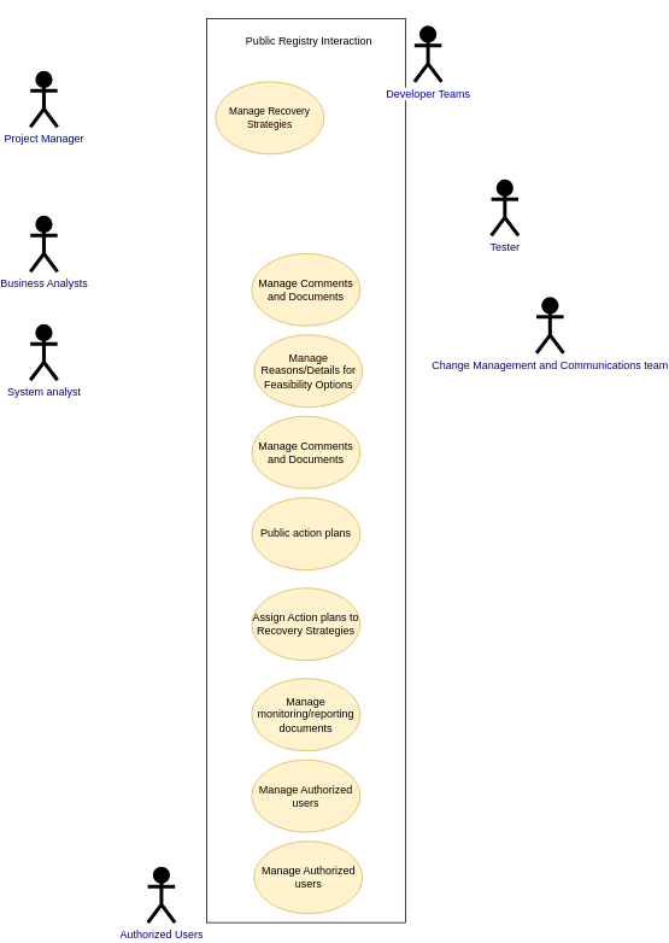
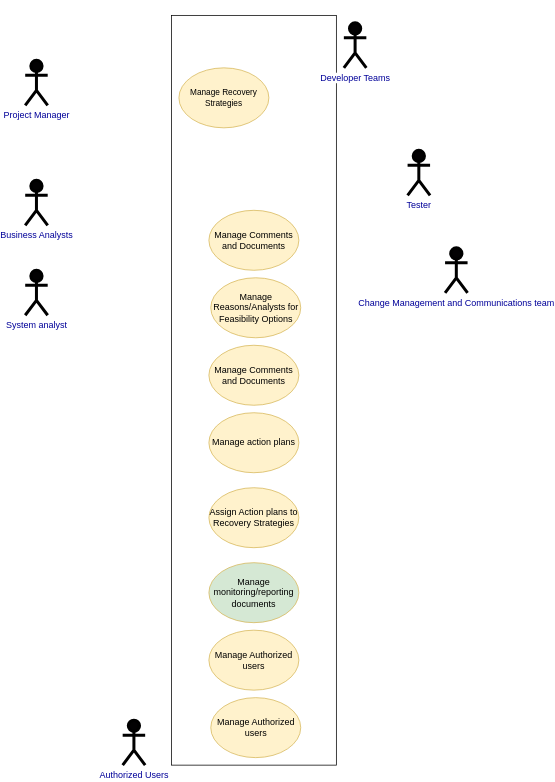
  <mxCell id="0" />
  <mxCell id="1" parent="0" />
  <mxCell id="2" value="" style="rounded=0;whiteSpace=wrap;html=1;fillColor=default;" parent="1" vertex="1"><mxGeometry x="215" y="20" width="220" height="1000" as="geometry" /></mxCell>
  <mxCell id="3" value="Manage Comments and Documents" style="ellipse;whiteSpace=wrap;html=1;fillColor=#fff2cc;strokeColor=#d6b656;" parent="1" vertex="1"><mxGeometry x="265" y="280" width="120" height="80" as="geometry" /></mxCell>
  <mxCell id="4" value="&lt;span style=&quot;font-size: 11px;&quot;&gt;Manage Recovery Strategies&lt;/span&gt;" style="ellipse;whiteSpace=wrap;html=1;fillColor=#fff2cc;strokeColor=#d6b656;" parent="1" vertex="1"><mxGeometry x="225" y="90" width="120" height="80" as="geometry" /></mxCell>
- <mxCell id="5" value="Public Registry Interaction" style="text;html=1;align=center;verticalAlign=middle;resizable=0;points=[];autosize=1;strokeColor=none;fillColor=none;" parent="1" vertex="1"><mxGeometry x="247.5" y="30" width="160" height="30" as="geometry" /></mxCell>
  <mxCell id="6" value="Project Manager" style="shape=umlActor;verticalLabelPosition=bottom;labelBackgroundColor=#ffffff;verticalAlign=top;html=1;strokeWidth=4;fillColor=#030203;strokeColor=#000000;fontColor=#000099;" vertex="1" parent="1"><mxGeometry x="20" y="80" width="30" height="60" as="geometry" /></mxCell>
  <mxCell id="7" value="Business Analysts" style="shape=umlActor;verticalLabelPosition=bottom;labelBackgroundColor=#ffffff;verticalAlign=top;html=1;strokeWidth=4;fillColor=#030203;strokeColor=#000000;fontColor=#000099;" vertex="1" parent="1"><mxGeometry x="20" y="240" width="30" height="60" as="geometry" /></mxCell>
  <mxCell id="8" value="System analyst" style="shape=umlActor;verticalLabelPosition=bottom;labelBackgroundColor=#ffffff;verticalAlign=top;html=1;strokeWidth=4;fillColor=#030203;strokeColor=#000000;fontColor=#000099;" vertex="1" parent="1"><mxGeometry x="20" y="360" width="30" height="60" as="geometry" /></mxCell>
  <mxCell id="9" value="Developer Teams" style="shape=umlActor;verticalLabelPosition=bottom;labelBackgroundColor=#ffffff;verticalAlign=top;html=1;strokeWidth=4;fillColor=#030203;strokeColor=#000000;fontColor=#000099;" vertex="1" parent="1"><mxGeometry x="445" y="30" width="30" height="60" as="geometry" /></mxCell>
  <mxCell id="10" value="Tester" style="shape=umlActor;verticalLabelPosition=bottom;labelBackgroundColor=#ffffff;verticalAlign=top;html=1;strokeWidth=4;fillColor=#030203;strokeColor=#000000;fontColor=#000099;" vertex="1" parent="1"><mxGeometry x="530" y="200" width="30" height="60" as="geometry" /></mxCell>
  <mxCell id="11" value="Change Management and Communications team" style="shape=umlActor;verticalLabelPosition=bottom;labelBackgroundColor=#ffffff;verticalAlign=top;html=1;strokeWidth=4;fillColor=#030203;strokeColor=#000000;fontColor=#000099;" vertex="1" parent="1"><mxGeometry x="580" y="330" width="30" height="60" as="geometry" /></mxCell>
  <mxCell id="12" value="Authorized Users" style="shape=umlActor;verticalLabelPosition=bottom;labelBackgroundColor=#ffffff;verticalAlign=top;html=1;strokeWidth=4;fillColor=#030203;strokeColor=#000000;fontColor=#000099;" vertex="1" parent="1"><mxGeometry x="150" y="960" width="30" height="60" as="geometry" /></mxCell>
- <mxCell id="13" value="Manage Reasons/Details for Feasibility Options" style="ellipse;whiteSpace=wrap;html=1;fillColor=#fff2cc;strokeColor=#d6b656;" vertex="1" parent="1"><mxGeometry x="267.5" y="370" width="120" height="80" as="geometry" /></mxCell>
+ <mxCell id="13" value="Manage Reasons/Analysts for Feasibility Options" style="ellipse;whiteSpace=wrap;html=1;fillColor=#fff2cc;strokeColor=#d6b656;" vertex="1" parent="1"><mxGeometry x="267.5" y="370" width="120" height="80" as="geometry" /></mxCell>
  <mxCell id="14" value="Manage Comments and Documents" style="ellipse;whiteSpace=wrap;html=1;fillColor=#fff2cc;strokeColor=#d6b656;" vertex="1" parent="1"><mxGeometry x="265" y="460" width="120" height="80" as="geometry" /></mxCell>
- <mxCell id="15" value="Public action plans" style="ellipse;whiteSpace=wrap;html=1;fillColor=#fff2cc;strokeColor=#d6b656;" vertex="1" parent="1"><mxGeometry x="265" y="550" width="120" height="80" as="geometry" /></mxCell>
+ <mxCell id="15" value="Manage action plans" style="ellipse;whiteSpace=wrap;html=1;fillColor=#fff2cc;strokeColor=#d6b656;" vertex="1" parent="1"><mxGeometry x="265" y="550" width="120" height="80" as="geometry" /></mxCell>
  <mxCell id="16" value="Assign Action plans to Recovery Strategies" style="ellipse;whiteSpace=wrap;html=1;fillColor=#fff2cc;strokeColor=#d6b656;" vertex="1" parent="1"><mxGeometry x="265" y="650" width="120" height="80" as="geometry" /></mxCell>
- <mxCell id="17" value="Manage monitoring/reporting documents" style="ellipse;whiteSpace=wrap;html=1;fillColor=#fff2cc;strokeColor=#d6b656;" vertex="1" parent="1"><mxGeometry x="265" y="750" width="120" height="80" as="geometry" /></mxCell>
+ <mxCell id="17" value="Manage monitoring/reporting documents" style="ellipse;whiteSpace=wrap;html=1;fillColor=#d5e8d4;strokeColor=#d6b656;" vertex="1" parent="1"><mxGeometry x="265" y="750" width="120" height="80" as="geometry" /></mxCell>
  <mxCell id="18" value="Manage Authorized users" style="ellipse;whiteSpace=wrap;html=1;fillColor=#fff2cc;strokeColor=#d6b656;" vertex="1" parent="1"><mxGeometry x="265" y="840" width="120" height="80" as="geometry" /></mxCell>
  <mxCell id="19" value="Manage Authorized users" style="ellipse;whiteSpace=wrap;html=1;fillColor=#fff2cc;strokeColor=#d6b656;" vertex="1" parent="1"><mxGeometry x="267.5" y="930" width="120" height="80" as="geometry" /></mxCell>
